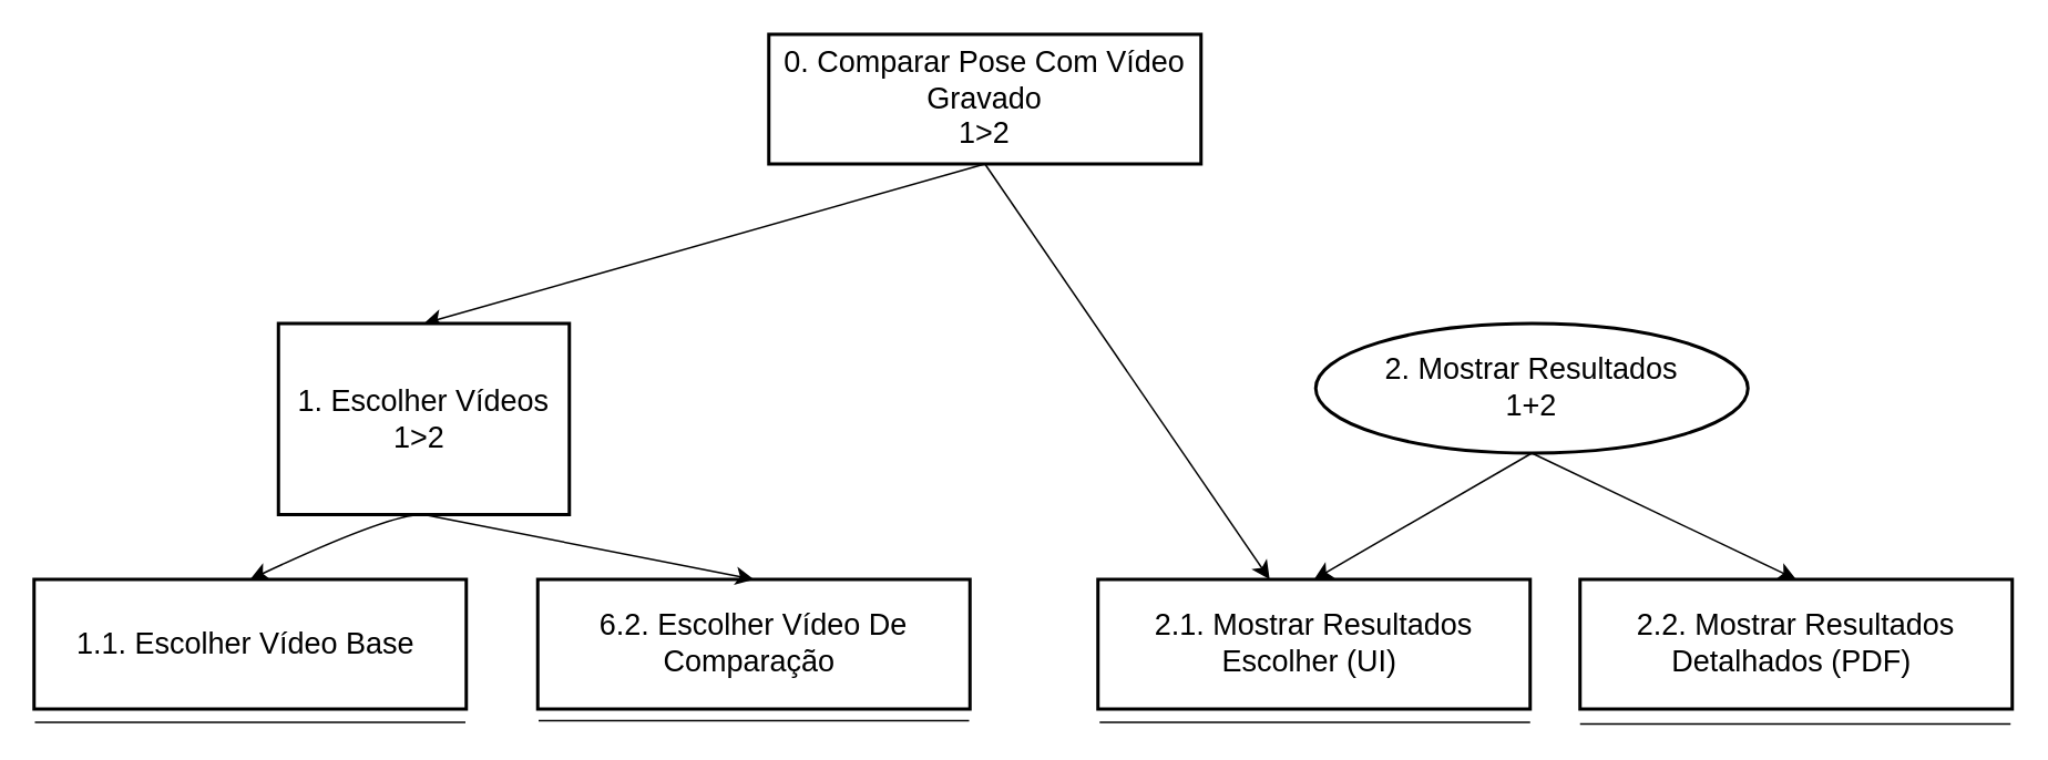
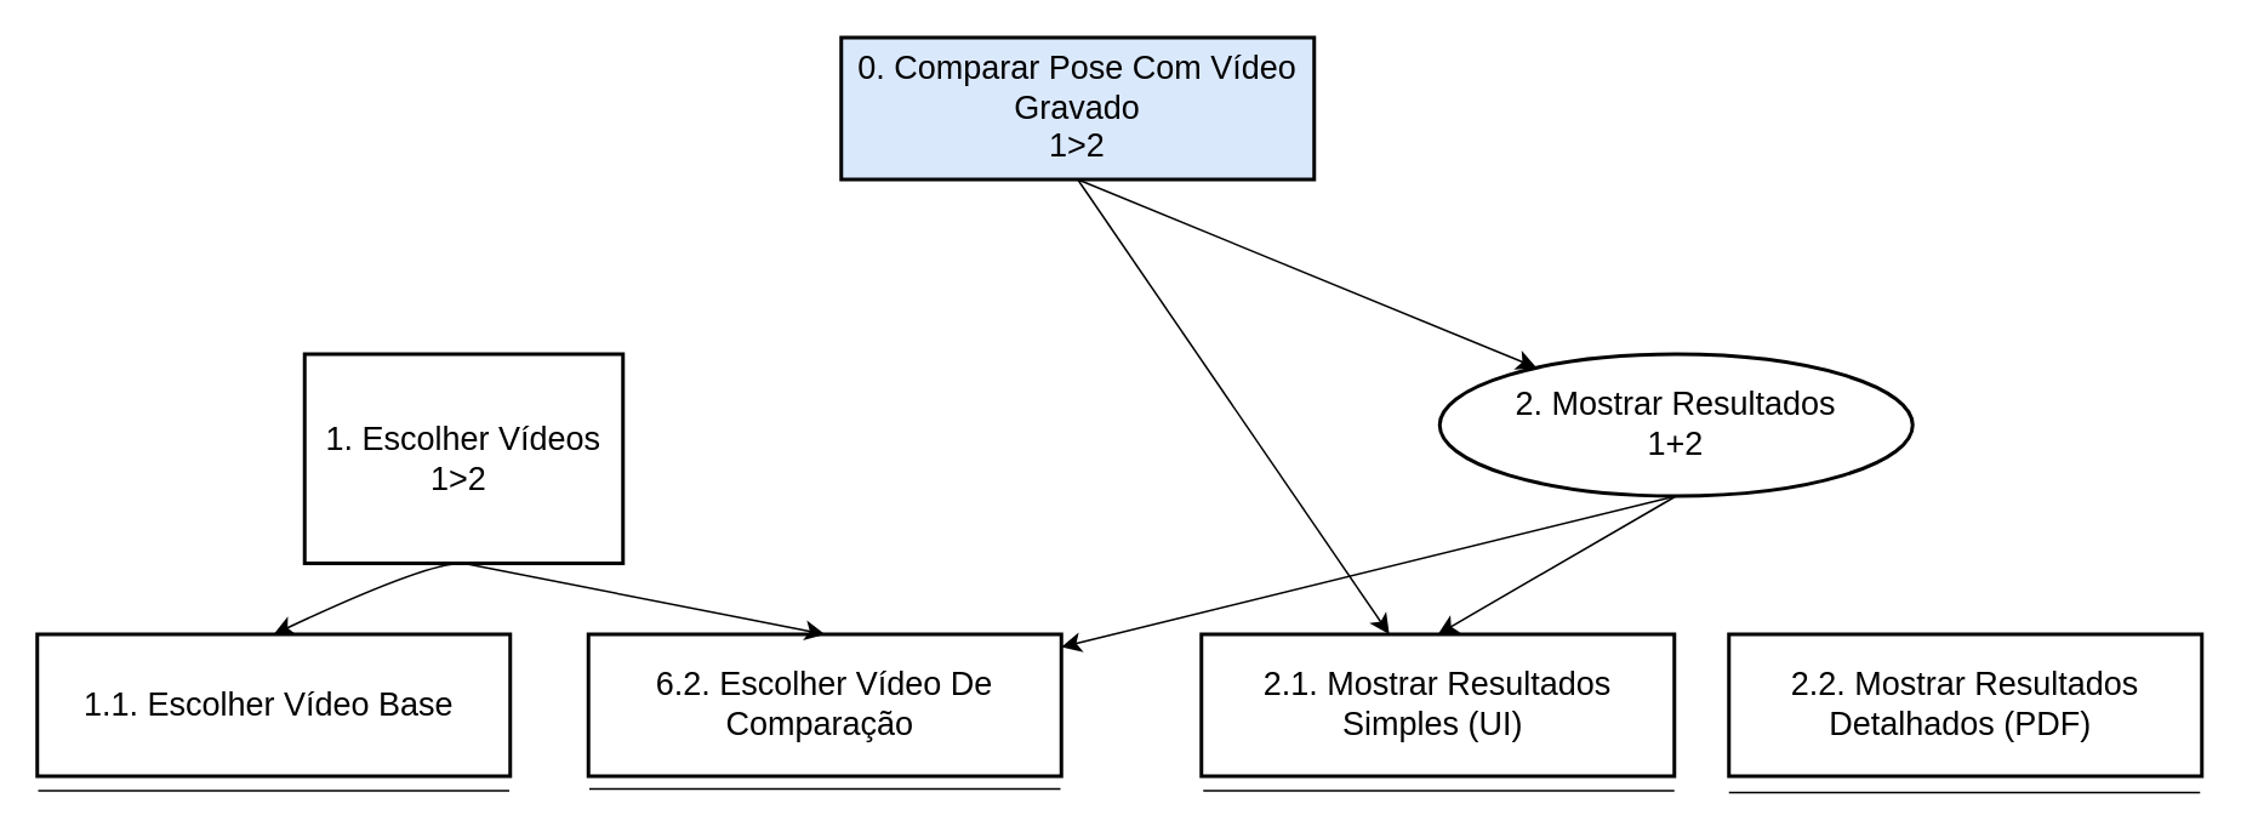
  <mxCell id="0" />
  <mxCell id="1" parent="0" />
  <mxCell id="2" style="edgeStyle=none;curved=1;rounded=0;orthogonalLoop=1;jettySize=auto;html=1;exitX=0.5;exitY=1;exitDx=0;exitDy=0;fontSize=12;startSize=8;endSize=8;" parent="1" source="4" target="15" edge="1"><mxGeometry relative="1" as="geometry" /></mxCell>
- <mxCell id="3" style="edgeStyle=none;curved=1;rounded=0;orthogonalLoop=1;jettySize=auto;html=1;exitX=0.5;exitY=1;exitDx=0;exitDy=0;entryX=0.5;entryY=0;entryDx=0;entryDy=0;fontSize=12;startSize=8;endSize=8;" parent="1" source="4" target="9" edge="1"><mxGeometry relative="1" as="geometry" /></mxCell>
- <mxCell id="4" value="0. Comparar Pose Com Vídeo Gravado&#10;1&gt;2" style="whiteSpace=wrap;strokeWidth=2;fontSize=18;" parent="1" vertex="1"><mxGeometry x="462" y="20" width="260" height="78" as="geometry" /></mxCell>
+ <mxCell id="3" style="edgeStyle=none;curved=1;rounded=0;orthogonalLoop=1;jettySize=auto;html=1;exitX=0.5;exitY=1;exitDx=0;exitDy=0;fontSize=12;startSize=8;endSize=8;" parent="1" source="4" target="12" edge="1"><mxGeometry relative="1" as="geometry" /></mxCell>
+ <mxCell id="4" value="0. Comparar Pose Com Vídeo Gravado&#10;1&gt;2" style="whiteSpace=wrap;strokeWidth=2;fontSize=18;fillColor=#dae8fc;" parent="1" vertex="1"><mxGeometry x="462" y="20" width="260" height="78" as="geometry" /></mxCell>
  <mxCell id="5" value="1.1. Escolher Vídeo Base " style="whiteSpace=wrap;strokeWidth=2;fontSize=18;" parent="1" vertex="1"><mxGeometry x="20" y="348" width="260" height="78" as="geometry" /></mxCell>
  <mxCell id="6" value="6.2. Escolher Vídeo De Comparação " style="whiteSpace=wrap;strokeWidth=2;fontSize=18;" parent="1" vertex="1"><mxGeometry x="323" y="348" width="260" height="78" as="geometry" /></mxCell>
  <mxCell id="7" style="edgeStyle=none;curved=1;rounded=0;orthogonalLoop=1;jettySize=auto;html=1;exitX=0.5;exitY=1;exitDx=0;exitDy=0;entryX=0.5;entryY=0;entryDx=0;entryDy=0;fontSize=12;startSize=8;endSize=8;" parent="1" source="9" target="5" edge="1"><mxGeometry relative="1" as="geometry"><Array as="points"><mxPoint x="235" y="308" /></Array></mxGeometry></mxCell>
  <mxCell id="8" style="edgeStyle=none;curved=1;rounded=0;orthogonalLoop=1;jettySize=auto;html=1;exitX=0.5;exitY=1;exitDx=0;exitDy=0;entryX=0.5;entryY=0;entryDx=0;entryDy=0;fontSize=12;startSize=8;endSize=8;" parent="1" source="9" target="6" edge="1"><mxGeometry relative="1" as="geometry" /></mxCell>
  <mxCell id="9" value="1. Escolher Vídeos&#10;1&gt;2 " style="whiteSpace=wrap;strokeWidth=2;fontSize=18;" parent="1" vertex="1"><mxGeometry x="167" y="194" width="175" height="115" as="geometry" /></mxCell>
  <mxCell id="10" style="edgeStyle=none;curved=1;rounded=0;orthogonalLoop=1;jettySize=auto;html=1;exitX=0.5;exitY=1;exitDx=0;exitDy=0;entryX=0.5;entryY=0;entryDx=0;entryDy=0;fontSize=12;startSize=8;endSize=8;" parent="1" source="12" target="15" edge="1"><mxGeometry relative="1" as="geometry" /></mxCell>
- <mxCell id="11" style="edgeStyle=none;curved=1;rounded=0;orthogonalLoop=1;jettySize=auto;html=1;exitX=0.5;exitY=1;exitDx=0;exitDy=0;entryX=0.5;entryY=0;entryDx=0;entryDy=0;fontSize=12;startSize=8;endSize=8;" parent="1" source="12" target="16" edge="1"><mxGeometry relative="1" as="geometry" /></mxCell>
+ <mxCell id="11" style="edgeStyle=none;curved=1;rounded=0;orthogonalLoop=1;jettySize=auto;html=1;exitX=0.5;exitY=1;exitDx=0;exitDy=0;fontSize=12;startSize=8;endSize=8;" parent="1" source="12" target="6" edge="1"><mxGeometry relative="1" as="geometry" /></mxCell>
  <mxCell id="12" value="2. Mostrar Resultados&#10;1+2" style="ellipse;whiteSpace=wrap;strokeWidth=2;fontSize=18;" parent="1" vertex="1"><mxGeometry x="791" y="194" width="260" height="78" as="geometry" /></mxCell>
  <mxCell id="13" value="" style="endArrow=none;html=1;rounded=0;fontSize=12;startSize=8;endSize=8;curved=1;" parent="1" edge="1"><mxGeometry width="50" height="50" relative="1" as="geometry"><mxPoint x="20.5" y="434" as="sourcePoint" /><mxPoint x="279.5" y="434" as="targetPoint" /></mxGeometry></mxCell>
  <mxCell id="14" value="" style="endArrow=none;html=1;rounded=0;fontSize=12;startSize=8;endSize=8;curved=1;" parent="1" edge="1"><mxGeometry width="50" height="50" relative="1" as="geometry"><mxPoint x="323.5" y="433" as="sourcePoint" /><mxPoint x="582.5" y="433" as="targetPoint" /></mxGeometry></mxCell>
- <mxCell id="15" value="2.1. Mostrar Resultados Escolher (UI) " style="whiteSpace=wrap;strokeWidth=2;fontSize=18;" parent="1" vertex="1"><mxGeometry x="660" y="348" width="260" height="78" as="geometry" /></mxCell>
+ <mxCell id="15" value="2.1. Mostrar Resultados Simples (UI) " style="whiteSpace=wrap;strokeWidth=2;fontSize=18;" parent="1" vertex="1"><mxGeometry x="660" y="348" width="260" height="78" as="geometry" /></mxCell>
  <mxCell id="16" value="2.2. Mostrar Resultados Detalhados (PDF) " style="whiteSpace=wrap;strokeWidth=2;fontSize=18;" parent="1" vertex="1"><mxGeometry x="950" y="348" width="260" height="78" as="geometry" /></mxCell>
  <mxCell id="17" value="" style="endArrow=none;html=1;rounded=0;fontSize=12;startSize=8;endSize=8;curved=1;" parent="1" edge="1"><mxGeometry width="50" height="50" relative="1" as="geometry"><mxPoint x="661" y="434" as="sourcePoint" /><mxPoint x="920" y="434" as="targetPoint" /></mxGeometry></mxCell>
  <mxCell id="18" value="" style="endArrow=none;html=1;rounded=0;fontSize=12;startSize=8;endSize=8;curved=1;" parent="1" edge="1"><mxGeometry width="50" height="50" relative="1" as="geometry"><mxPoint x="950" y="435" as="sourcePoint" /><mxPoint x="1209" y="435" as="targetPoint" /></mxGeometry></mxCell>
